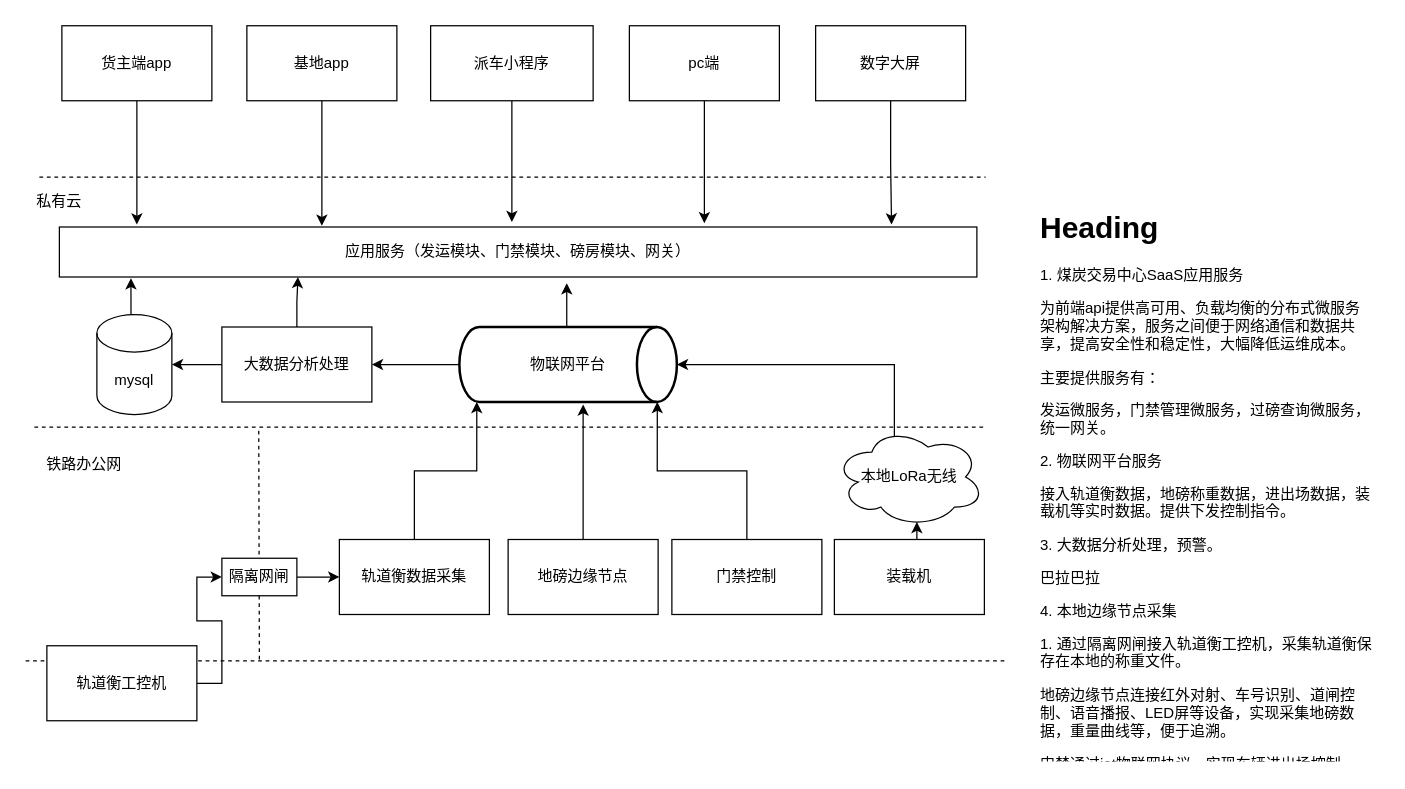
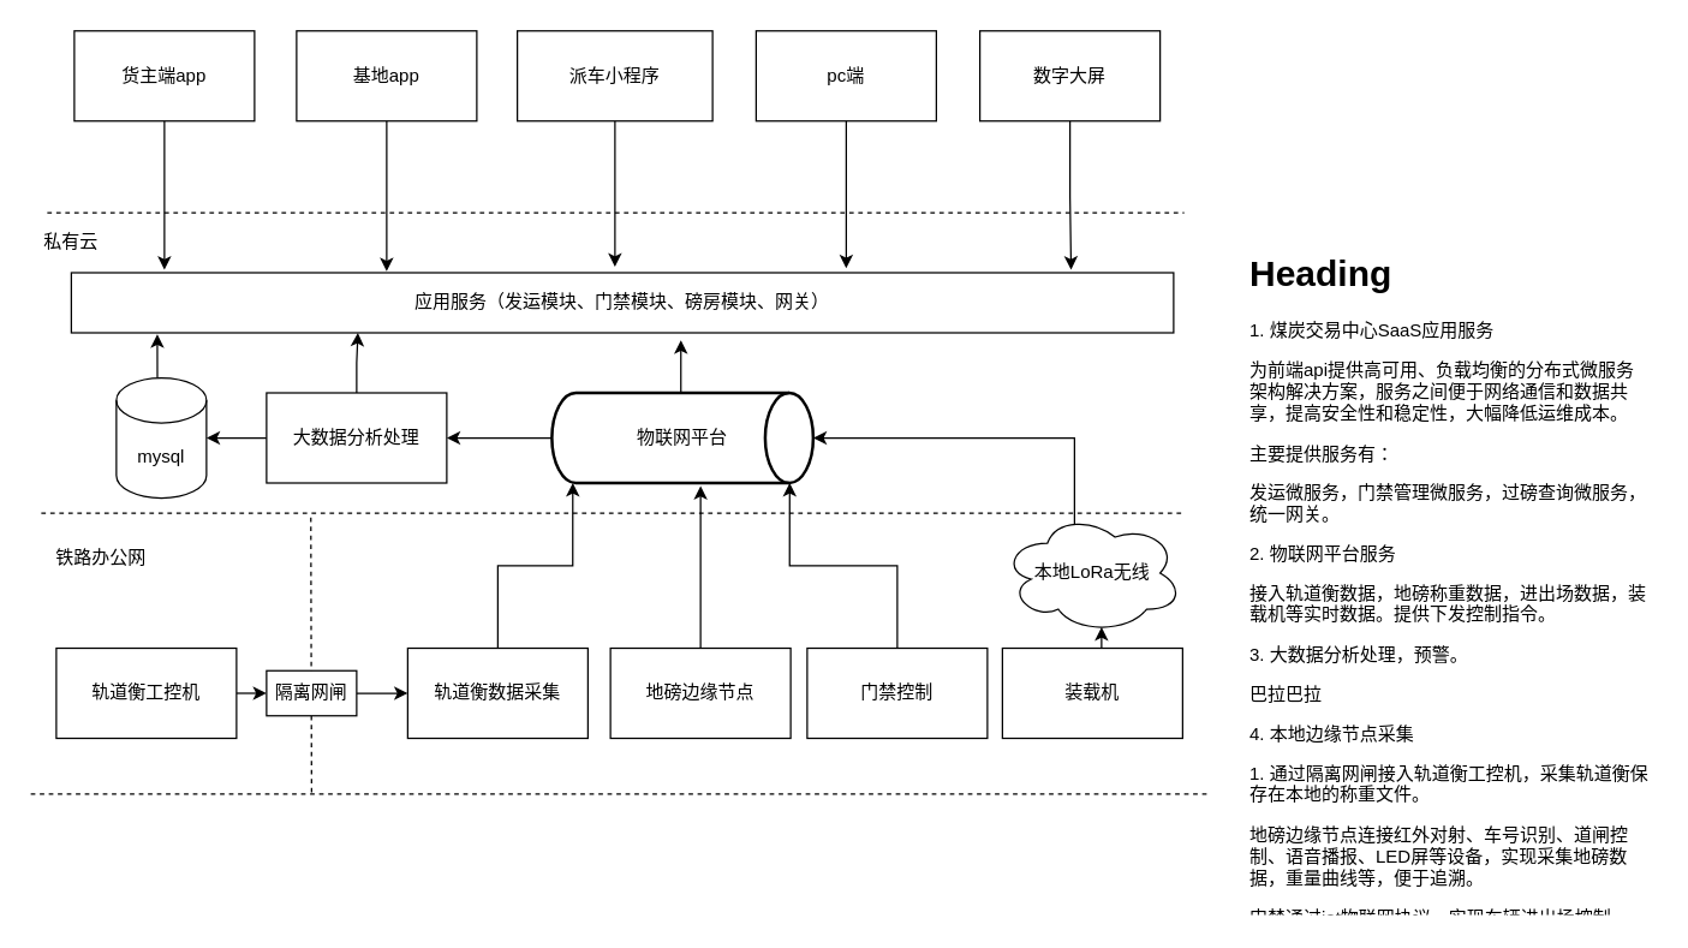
  <mxCell id="0" />
  <mxCell id="1" parent="0" />
  <mxCell id="2" value="" style="endArrow=none;dashed=1;html=1;" parent="1" edge="1"><mxGeometry width="50" height="50" relative="1" as="geometry"><mxPoint x="27" y="341" as="sourcePoint" /><mxPoint x="788" y="341" as="targetPoint" /></mxGeometry></mxCell>
  <mxCell id="3" value="私有云" style="text;html=1;strokeColor=none;fillColor=none;align=center;verticalAlign=middle;whiteSpace=wrap;rounded=0;" parent="1" vertex="1"><mxGeometry x="27" y="151" width="40" height="20" as="geometry" /></mxCell>
  <mxCell id="4" value="铁路办公网" style="text;html=1;strokeColor=none;fillColor=none;align=center;verticalAlign=middle;whiteSpace=wrap;rounded=0;" parent="1" vertex="1"><mxGeometry x="27" y="361" width="80" height="20" as="geometry" /></mxCell>
  <mxCell id="5" value="" style="endArrow=none;dashed=1;html=1;" parent="1" edge="1"><mxGeometry width="50" height="50" relative="1" as="geometry"><mxPoint x="20" y="528" as="sourcePoint" /><mxPoint x="804" y="528" as="targetPoint" /></mxGeometry></mxCell>
  <mxCell id="6" value="" style="endArrow=none;dashed=1;html=1;" parent="1" edge="1"><mxGeometry width="50" height="50" relative="1" as="geometry"><mxPoint x="207" y="527" as="sourcePoint" /><mxPoint x="206.5" y="341" as="targetPoint" /></mxGeometry></mxCell>
  <mxCell id="7" style="edgeStyle=orthogonalEdgeStyle;rounded=0;orthogonalLoop=1;jettySize=auto;html=1;exitX=0.5;exitY=0;exitDx=0;exitDy=0;entryX=0.569;entryY=1.033;entryDx=0;entryDy=0;entryPerimeter=0;" parent="1" source="8" target="32" edge="1"><mxGeometry relative="1" as="geometry" /></mxCell>
  <mxCell id="8" value="地磅边缘节点" style="rounded=0;whiteSpace=wrap;html=1;" parent="1" vertex="1"><mxGeometry x="406" y="431" width="120" height="60" as="geometry" /></mxCell>
  <mxCell id="9" style="edgeStyle=orthogonalEdgeStyle;rounded=0;orthogonalLoop=1;jettySize=auto;html=1;exitX=1;exitY=0.5;exitDx=0;exitDy=0;entryX=0;entryY=0.5;entryDx=0;entryDy=0;" parent="1" source="10" target="14" edge="1"><mxGeometry relative="1" as="geometry" /></mxCell>
- <mxCell id="10" value="轨道衡工控机" style="rounded=0;whiteSpace=wrap;html=1;" parent="1" vertex="1"><mxGeometry x="37" y="516" width="120" height="60" as="geometry" /></mxCell>
+ <mxCell id="10" value="轨道衡工控机" style="rounded=0;whiteSpace=wrap;html=1;" parent="1" vertex="1"><mxGeometry x="37" y="431" width="120" height="60" as="geometry" /></mxCell>
  <mxCell id="11" style="edgeStyle=orthogonalEdgeStyle;rounded=0;orthogonalLoop=1;jettySize=auto;html=1;exitX=0.5;exitY=0;exitDx=0;exitDy=0;entryX=0.08;entryY=1;entryDx=0;entryDy=0;entryPerimeter=0;" parent="1" source="12" target="32" edge="1"><mxGeometry relative="1" as="geometry" /></mxCell>
  <mxCell id="12" value="轨道衡数据采集" style="rounded=0;whiteSpace=wrap;html=1;" parent="1" vertex="1"><mxGeometry x="271" y="431" width="120" height="60" as="geometry" /></mxCell>
  <mxCell id="13" style="edgeStyle=orthogonalEdgeStyle;rounded=0;orthogonalLoop=1;jettySize=auto;html=1;exitX=1;exitY=0.5;exitDx=0;exitDy=0;entryX=0;entryY=0.5;entryDx=0;entryDy=0;" parent="1" source="14" target="12" edge="1"><mxGeometry relative="1" as="geometry" /></mxCell>
  <mxCell id="14" value="隔离网闸" style="rounded=0;whiteSpace=wrap;html=1;" parent="1" vertex="1"><mxGeometry x="177" y="446" width="60" height="30" as="geometry" /></mxCell>
  <mxCell id="15" style="edgeStyle=orthogonalEdgeStyle;rounded=0;orthogonalLoop=1;jettySize=auto;html=1;exitX=0.5;exitY=1;exitDx=0;exitDy=0;" edge="1" parent="1" source="16"><mxGeometry relative="1" as="geometry"><mxPoint x="109" y="179" as="targetPoint" /></mxGeometry></mxCell>
  <mxCell id="16" value="货主端app" style="rounded=0;whiteSpace=wrap;html=1;" parent="1" vertex="1"><mxGeometry x="49" y="20" width="120" height="60" as="geometry" /></mxCell>
  <mxCell id="17" style="edgeStyle=orthogonalEdgeStyle;rounded=0;orthogonalLoop=1;jettySize=auto;html=1;exitX=0.5;exitY=1;exitDx=0;exitDy=0;" edge="1" parent="1" source="18"><mxGeometry relative="1" as="geometry"><mxPoint x="257" y="180" as="targetPoint" /></mxGeometry></mxCell>
  <mxCell id="18" value="基地app" style="rounded=0;whiteSpace=wrap;html=1;" parent="1" vertex="1"><mxGeometry x="197" y="20" width="120" height="60" as="geometry" /></mxCell>
  <mxCell id="19" style="edgeStyle=orthogonalEdgeStyle;rounded=0;orthogonalLoop=1;jettySize=auto;html=1;exitX=0.5;exitY=1;exitDx=0;exitDy=0;" edge="1" parent="1" source="20"><mxGeometry relative="1" as="geometry"><mxPoint x="409" y="177" as="targetPoint" /></mxGeometry></mxCell>
  <mxCell id="20" value="派车小程序" style="rounded=0;whiteSpace=wrap;html=1;" parent="1" vertex="1"><mxGeometry x="344" y="20" width="130" height="60" as="geometry" /></mxCell>
  <mxCell id="21" style="edgeStyle=orthogonalEdgeStyle;rounded=0;orthogonalLoop=1;jettySize=auto;html=1;exitX=0.5;exitY=0;exitDx=0;exitDy=0;entryX=0.91;entryY=1;entryDx=0;entryDy=0;entryPerimeter=0;" parent="1" source="22" target="32" edge="1"><mxGeometry relative="1" as="geometry" /></mxCell>
  <mxCell id="22" value="门禁控制" style="rounded=0;whiteSpace=wrap;html=1;" parent="1" vertex="1"><mxGeometry x="537" y="431" width="120" height="60" as="geometry" /></mxCell>
  <mxCell id="23" style="edgeStyle=orthogonalEdgeStyle;rounded=0;orthogonalLoop=1;jettySize=auto;html=1;exitX=0.5;exitY=1;exitDx=0;exitDy=0;entryX=0.907;entryY=-0.05;entryDx=0;entryDy=0;entryPerimeter=0;" edge="1" parent="1" source="24" target="29"><mxGeometry relative="1" as="geometry" /></mxCell>
  <mxCell id="24" value="数字大屏" style="rounded=0;whiteSpace=wrap;html=1;" parent="1" vertex="1"><mxGeometry x="652" y="20" width="120" height="60" as="geometry" /></mxCell>
  <mxCell id="25" value="" style="endArrow=none;dashed=1;html=1;" parent="1" edge="1"><mxGeometry width="50" height="50" relative="1" as="geometry"><mxPoint x="31" y="141" as="sourcePoint" /><mxPoint x="788" y="141" as="targetPoint" /></mxGeometry></mxCell>
  <mxCell id="26" style="edgeStyle=orthogonalEdgeStyle;rounded=0;orthogonalLoop=1;jettySize=auto;html=1;exitX=0;exitY=0.5;exitDx=0;exitDy=0;entryX=1;entryY=0.5;entryDx=0;entryDy=0;entryPerimeter=0;" parent="1" source="28" target="34" edge="1"><mxGeometry relative="1" as="geometry" /></mxCell>
  <mxCell id="27" style="edgeStyle=orthogonalEdgeStyle;rounded=0;orthogonalLoop=1;jettySize=auto;html=1;exitX=0.5;exitY=0;exitDx=0;exitDy=0;entryX=0.26;entryY=1;entryDx=0;entryDy=0;entryPerimeter=0;" parent="1" source="28" target="29" edge="1"><mxGeometry relative="1" as="geometry" /></mxCell>
  <mxCell id="28" value="大数据分析处理" style="rounded=0;whiteSpace=wrap;html=1;" parent="1" vertex="1"><mxGeometry x="177" y="261" width="120" height="60" as="geometry" /></mxCell>
  <mxCell id="29" value="应用服务（发运模块、门禁模块、磅房模块、网关）" style="rounded=0;whiteSpace=wrap;html=1;" parent="1" vertex="1"><mxGeometry x="47" y="181" width="734" height="40" as="geometry" /></mxCell>
  <mxCell id="30" style="edgeStyle=orthogonalEdgeStyle;rounded=0;orthogonalLoop=1;jettySize=auto;html=1;exitX=0;exitY=0.5;exitDx=0;exitDy=0;exitPerimeter=0;entryX=1;entryY=0.5;entryDx=0;entryDy=0;" parent="1" source="32" target="28" edge="1"><mxGeometry relative="1" as="geometry" /></mxCell>
  <mxCell id="31" style="edgeStyle=orthogonalEdgeStyle;rounded=0;orthogonalLoop=1;jettySize=auto;html=1;exitX=0.5;exitY=0;exitDx=0;exitDy=0;exitPerimeter=0;entryX=0.553;entryY=1.125;entryDx=0;entryDy=0;entryPerimeter=0;" parent="1" source="32" target="29" edge="1"><mxGeometry relative="1" as="geometry" /></mxCell>
  <mxCell id="32" value="物联网平台" style="strokeWidth=2;html=1;shape=mxgraph.flowchart.direct_data;whiteSpace=wrap;" parent="1" vertex="1"><mxGeometry x="367" y="261" width="174" height="60" as="geometry" /></mxCell>
  <mxCell id="33" style="edgeStyle=orthogonalEdgeStyle;rounded=0;orthogonalLoop=1;jettySize=auto;html=1;exitX=0.5;exitY=0;exitDx=0;exitDy=0;exitPerimeter=0;entryX=0.078;entryY=1.025;entryDx=0;entryDy=0;entryPerimeter=0;" parent="1" source="34" target="29" edge="1"><mxGeometry relative="1" as="geometry" /></mxCell>
  <mxCell id="34" value="mysql" style="shape=cylinder3;whiteSpace=wrap;html=1;boundedLbl=1;backgroundOutline=1;size=15;" parent="1" vertex="1"><mxGeometry x="77" y="251" width="60" height="80" as="geometry" /></mxCell>
  <mxCell id="35" style="edgeStyle=orthogonalEdgeStyle;rounded=0;orthogonalLoop=1;jettySize=auto;html=1;exitX=0.5;exitY=0;exitDx=0;exitDy=0;entryX=0.55;entryY=0.95;entryDx=0;entryDy=0;entryPerimeter=0;" parent="1" source="36" target="38" edge="1"><mxGeometry relative="1" as="geometry" /></mxCell>
  <mxCell id="36" value="装载机" style="rounded=0;whiteSpace=wrap;html=1;" parent="1" vertex="1"><mxGeometry x="667" y="431" width="120" height="60" as="geometry" /></mxCell>
  <mxCell id="37" style="edgeStyle=orthogonalEdgeStyle;rounded=0;orthogonalLoop=1;jettySize=auto;html=1;exitX=0.4;exitY=0.1;exitDx=0;exitDy=0;exitPerimeter=0;entryX=1;entryY=0.5;entryDx=0;entryDy=0;entryPerimeter=0;" parent="1" source="38" target="32" edge="1"><mxGeometry relative="1" as="geometry"><Array as="points"><mxPoint x="715" y="291" /></Array></mxGeometry></mxCell>
  <mxCell id="38" value="本地LoRa无线" style="ellipse;shape=cloud;whiteSpace=wrap;html=1;" parent="1" vertex="1"><mxGeometry x="667" y="341" width="120" height="80" as="geometry" /></mxCell>
  <mxCell id="39" style="edgeStyle=orthogonalEdgeStyle;rounded=0;orthogonalLoop=1;jettySize=auto;html=1;exitX=0.5;exitY=1;exitDx=0;exitDy=0;" edge="1" parent="1" source="40"><mxGeometry relative="1" as="geometry"><mxPoint x="563" y="178" as="targetPoint" /></mxGeometry></mxCell>
  <mxCell id="40" value="pc端" style="rounded=0;whiteSpace=wrap;html=1;" parent="1" vertex="1"><mxGeometry x="503" y="20" width="120" height="60" as="geometry" /></mxCell>
  <mxCell id="41" value="&lt;h1&gt;Heading&lt;/h1&gt;&lt;p&gt;1. 煤炭交易中心SaaS应用服务&lt;/p&gt;&lt;p&gt;为前端api提供高可用、负载均衡的分布式微服务架构解决方案，服务之间便于网络通信和数据共享，提高安全性和稳定性，大幅降低运维成本。&lt;/p&gt;&lt;p&gt;主要提供服务有：&lt;/p&gt;&lt;p&gt;发运微服务，门禁管理微服务，过磅查询微服务，统一网关。&lt;/p&gt;&lt;p&gt;2. 物联网平台服务&lt;/p&gt;&lt;p&gt;接入轨道衡数据，地磅称重数据，进出场数据，装载机等实时数据。提供下发控制指令。&lt;/p&gt;&lt;p&gt;3. 大数据分析处理，预警。&lt;/p&gt;&lt;p&gt;巴拉巴拉&lt;/p&gt;&lt;p&gt;4. 本地边缘节点采集&lt;/p&gt;&lt;p&gt;1. 通过隔离网闸接入轨道衡工控机，采集轨道衡保存在本地的称重文件。&lt;/p&gt;&lt;p&gt;地磅边缘节点连接红外对射、车号识别、道闸控制、语音播报、LED屏等设备，实现采集地磅数据，重量曲线等，便于追溯。&lt;/p&gt;&lt;p&gt;门禁通过iot物联网协议，实现车辆进出场控制。&lt;/p&gt;" style="text;html=1;strokeColor=none;fillColor=none;spacing=5;spacingTop=-20;whiteSpace=wrap;overflow=hidden;rounded=0;" vertex="1" parent="1"><mxGeometry x="827" y="162" width="275" height="447" as="geometry" /></mxCell>
